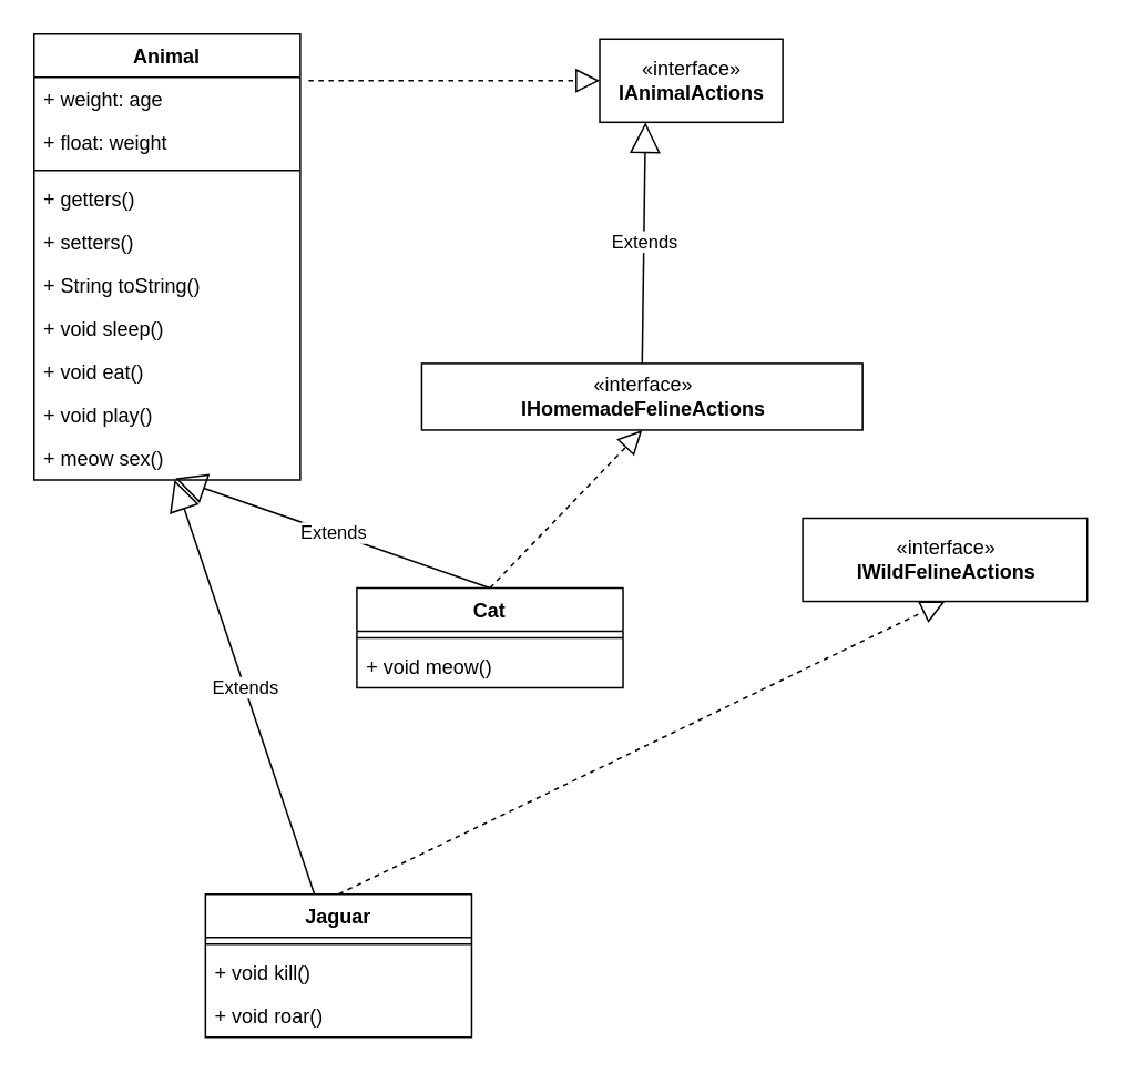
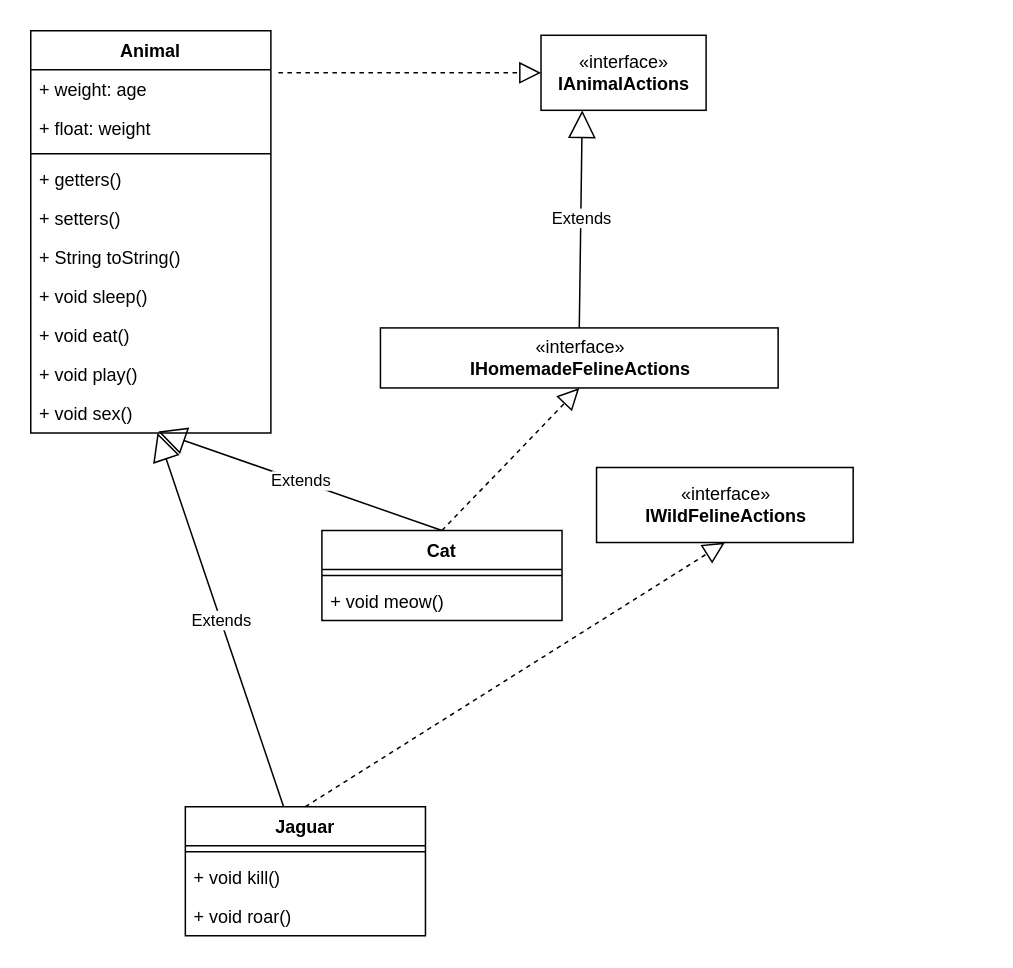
  <mxCell id="0" />
  <mxCell id="1" parent="0" />
  <mxCell id="2" value="Animal" style="swimlane;fontStyle=1;align=center;verticalAlign=top;childLayout=stackLayout;horizontal=1;startSize=26;horizontalStack=0;resizeParent=1;resizeParentMax=0;resizeLast=0;collapsible=1;marginBottom=0;" vertex="1" parent="1"><mxGeometry x="20" y="20" width="160" height="268" as="geometry" /></mxCell>
  <mxCell id="3" value="+ weight: age" style="text;strokeColor=none;fillColor=none;align=left;verticalAlign=top;spacingLeft=4;spacingRight=4;overflow=hidden;rotatable=0;points=[[0,0.5],[1,0.5]];portConstraint=eastwest;" vertex="1" parent="2"><mxGeometry y="26" width="160" height="26" as="geometry" /></mxCell>
  <mxCell id="4" value="+ float: weight" style="text;strokeColor=none;fillColor=none;align=left;verticalAlign=top;spacingLeft=4;spacingRight=4;overflow=hidden;rotatable=0;points=[[0,0.5],[1,0.5]];portConstraint=eastwest;" vertex="1" parent="2"><mxGeometry y="52" width="160" height="26" as="geometry" /></mxCell>
  <mxCell id="5" value="" style="line;strokeWidth=1;fillColor=none;align=left;verticalAlign=middle;spacingTop=-1;spacingLeft=3;spacingRight=3;rotatable=0;labelPosition=right;points=[];portConstraint=eastwest;" vertex="1" parent="2"><mxGeometry y="78" width="160" height="8" as="geometry" /></mxCell>
  <mxCell id="6" value="+ getters()" style="text;strokeColor=none;fillColor=none;align=left;verticalAlign=top;spacingLeft=4;spacingRight=4;overflow=hidden;rotatable=0;points=[[0,0.5],[1,0.5]];portConstraint=eastwest;" vertex="1" parent="2"><mxGeometry y="86" width="160" height="26" as="geometry" /></mxCell>
  <mxCell id="7" value="+ setters()" style="text;strokeColor=none;fillColor=none;align=left;verticalAlign=top;spacingLeft=4;spacingRight=4;overflow=hidden;rotatable=0;points=[[0,0.5],[1,0.5]];portConstraint=eastwest;" vertex="1" parent="2"><mxGeometry y="112" width="160" height="26" as="geometry" /></mxCell>
  <mxCell id="8" value="+ String toString()" style="text;strokeColor=none;fillColor=none;align=left;verticalAlign=top;spacingLeft=4;spacingRight=4;overflow=hidden;rotatable=0;points=[[0,0.5],[1,0.5]];portConstraint=eastwest;" vertex="1" parent="2"><mxGeometry y="138" width="160" height="26" as="geometry" /></mxCell>
  <mxCell id="9" value="+ void sleep()" style="text;strokeColor=none;fillColor=none;align=left;verticalAlign=top;spacingLeft=4;spacingRight=4;overflow=hidden;rotatable=0;points=[[0,0.5],[1,0.5]];portConstraint=eastwest;" vertex="1" parent="2"><mxGeometry y="164" width="160" height="26" as="geometry" /></mxCell>
  <mxCell id="10" value="+ void eat()" style="text;strokeColor=none;fillColor=none;align=left;verticalAlign=top;spacingLeft=4;spacingRight=4;overflow=hidden;rotatable=0;points=[[0,0.5],[1,0.5]];portConstraint=eastwest;" vertex="1" parent="2"><mxGeometry y="190" width="160" height="26" as="geometry" /></mxCell>
  <mxCell id="11" value="+ void play()" style="text;strokeColor=none;fillColor=none;align=left;verticalAlign=top;spacingLeft=4;spacingRight=4;overflow=hidden;rotatable=0;points=[[0,0.5],[1,0.5]];portConstraint=eastwest;" vertex="1" parent="2"><mxGeometry y="216" width="160" height="26" as="geometry" /></mxCell>
- <mxCell id="12" value="+ meow sex()" style="text;strokeColor=none;fillColor=none;align=left;verticalAlign=top;spacingLeft=4;spacingRight=4;overflow=hidden;rotatable=0;points=[[0,0.5],[1,0.5]];portConstraint=eastwest;" vertex="1" parent="2"><mxGeometry y="242" width="160" height="26" as="geometry" /></mxCell>
+ <mxCell id="12" value="+ void sex()" style="text;strokeColor=none;fillColor=none;align=left;verticalAlign=top;spacingLeft=4;spacingRight=4;overflow=hidden;rotatable=0;points=[[0,0.5],[1,0.5]];portConstraint=eastwest;" vertex="1" parent="2"><mxGeometry y="242" width="160" height="26" as="geometry" /></mxCell>
  <mxCell id="13" value="Jaguar" style="swimlane;fontStyle=1;align=center;verticalAlign=top;childLayout=stackLayout;horizontal=1;startSize=26;horizontalStack=0;resizeParent=1;resizeParentMax=0;resizeLast=0;collapsible=1;marginBottom=0;" vertex="1" parent="1"><mxGeometry x="123" y="537" width="160" height="86" as="geometry" /></mxCell>
  <mxCell id="14" value="" style="line;strokeWidth=1;fillColor=none;align=left;verticalAlign=middle;spacingTop=-1;spacingLeft=3;spacingRight=3;rotatable=0;labelPosition=right;points=[];portConstraint=eastwest;" vertex="1" parent="13"><mxGeometry y="26" width="160" height="8" as="geometry" /></mxCell>
  <mxCell id="15" value="+ void kill()" style="text;strokeColor=none;fillColor=none;align=left;verticalAlign=top;spacingLeft=4;spacingRight=4;overflow=hidden;rotatable=0;points=[[0,0.5],[1,0.5]];portConstraint=eastwest;" vertex="1" parent="13"><mxGeometry y="34" width="160" height="26" as="geometry" /></mxCell>
  <mxCell id="16" value="+ void roar()" style="text;strokeColor=none;fillColor=none;align=left;verticalAlign=top;spacingLeft=4;spacingRight=4;overflow=hidden;rotatable=0;points=[[0,0.5],[1,0.5]];portConstraint=eastwest;" vertex="1" parent="13"><mxGeometry y="60" width="160" height="26" as="geometry" /></mxCell>
  <mxCell id="17" value="Extends" style="endArrow=block;endSize=16;endFill=0;html=1;rounded=0;" edge="1" parent="1" source="13" target="12"><mxGeometry width="160" relative="1" as="geometry"><mxPoint x="29" y="335" as="sourcePoint" /><mxPoint x="189" y="335" as="targetPoint" /></mxGeometry></mxCell>
  <mxCell id="18" value="«interface»&lt;br&gt;&lt;b&gt;IAnimalActions&lt;/b&gt;" style="html=1;" vertex="1" parent="1"><mxGeometry x="360" y="23" width="110" height="50" as="geometry" /></mxCell>
  <mxCell id="19" value="«interface»&lt;br&gt;&lt;b&gt;IHomemadeFelineActions&lt;/b&gt;" style="html=1;" vertex="1" parent="1"><mxGeometry x="253" y="218" width="265" height="40" as="geometry" /></mxCell>
  <mxCell id="20" value="" style="endArrow=block;dashed=1;endFill=0;endSize=12;html=1;rounded=0;entryX=0;entryY=0.5;entryDx=0;entryDy=0;" edge="1" parent="1" target="18"><mxGeometry width="160" relative="1" as="geometry"><mxPoint x="185" y="48" as="sourcePoint" /><mxPoint x="345" y="56" as="targetPoint" /></mxGeometry></mxCell>
  <mxCell id="21" value="Extends" style="endArrow=block;endSize=16;endFill=0;html=1;rounded=0;exitX=0.5;exitY=0;exitDx=0;exitDy=0;entryX=0.25;entryY=1;entryDx=0;entryDy=0;" edge="1" parent="1" source="19" target="18"><mxGeometry width="160" relative="1" as="geometry"><mxPoint x="288" y="208" as="sourcePoint" /><mxPoint x="448" y="208" as="targetPoint" /></mxGeometry></mxCell>
- <mxCell id="22" value="«interface»&lt;br&gt;&lt;b&gt;IWildFelineActions&lt;/b&gt;" style="html=1;" vertex="1" parent="1"><mxGeometry x="482" y="311" width="171" height="50" as="geometry" /></mxCell>
+ <mxCell id="22" value="«interface»&lt;br&gt;&lt;b&gt;IWildFelineActions&lt;/b&gt;" style="html=1;" vertex="1" parent="1"><mxGeometry x="397" y="311" width="171" height="50" as="geometry" /></mxCell>
  <mxCell id="23" value="Cat" style="swimlane;fontStyle=1;align=center;verticalAlign=top;childLayout=stackLayout;horizontal=1;startSize=26;horizontalStack=0;resizeParent=1;resizeParentMax=0;resizeLast=0;collapsible=1;marginBottom=0;" vertex="1" parent="1"><mxGeometry x="214" y="353" width="160" height="60" as="geometry" /></mxCell>
  <mxCell id="24" value="" style="line;strokeWidth=1;fillColor=none;align=left;verticalAlign=middle;spacingTop=-1;spacingLeft=3;spacingRight=3;rotatable=0;labelPosition=right;points=[];portConstraint=eastwest;" vertex="1" parent="23"><mxGeometry y="26" width="160" height="8" as="geometry" /></mxCell>
  <mxCell id="25" value="+ void meow()" style="text;strokeColor=none;fillColor=none;align=left;verticalAlign=top;spacingLeft=4;spacingRight=4;overflow=hidden;rotatable=0;points=[[0,0.5],[1,0.5]];portConstraint=eastwest;" vertex="1" parent="23"><mxGeometry y="34" width="160" height="26" as="geometry" /></mxCell>
  <mxCell id="26" value="Extends" style="endArrow=block;endSize=16;endFill=0;html=1;rounded=0;exitX=0.5;exitY=0;exitDx=0;exitDy=0;entryX=0.531;entryY=0.962;entryDx=0;entryDy=0;entryPerimeter=0;" edge="1" parent="1" source="23" target="12"><mxGeometry width="160" relative="1" as="geometry"><mxPoint x="25" y="408" as="sourcePoint" /><mxPoint x="104.333" y="289" as="targetPoint" /></mxGeometry></mxCell>
  <mxCell id="27" value="" style="endArrow=block;dashed=1;endFill=0;endSize=12;html=1;rounded=0;entryX=0.5;entryY=1;entryDx=0;entryDy=0;exitX=0.5;exitY=0;exitDx=0;exitDy=0;" edge="1" parent="1" source="23" target="19"><mxGeometry width="160" relative="1" as="geometry"><mxPoint x="195" y="58" as="sourcePoint" /><mxPoint x="370" y="58" as="targetPoint" /></mxGeometry></mxCell>
  <mxCell id="28" value="" style="endArrow=block;dashed=1;endFill=0;endSize=12;html=1;rounded=0;entryX=0.5;entryY=1;entryDx=0;entryDy=0;exitX=0.5;exitY=0;exitDx=0;exitDy=0;" edge="1" parent="1" source="13" target="22"><mxGeometry width="160" relative="1" as="geometry"><mxPoint x="243" y="350" as="sourcePoint" /><mxPoint x="348.5" y="278" as="targetPoint" /></mxGeometry></mxCell>
